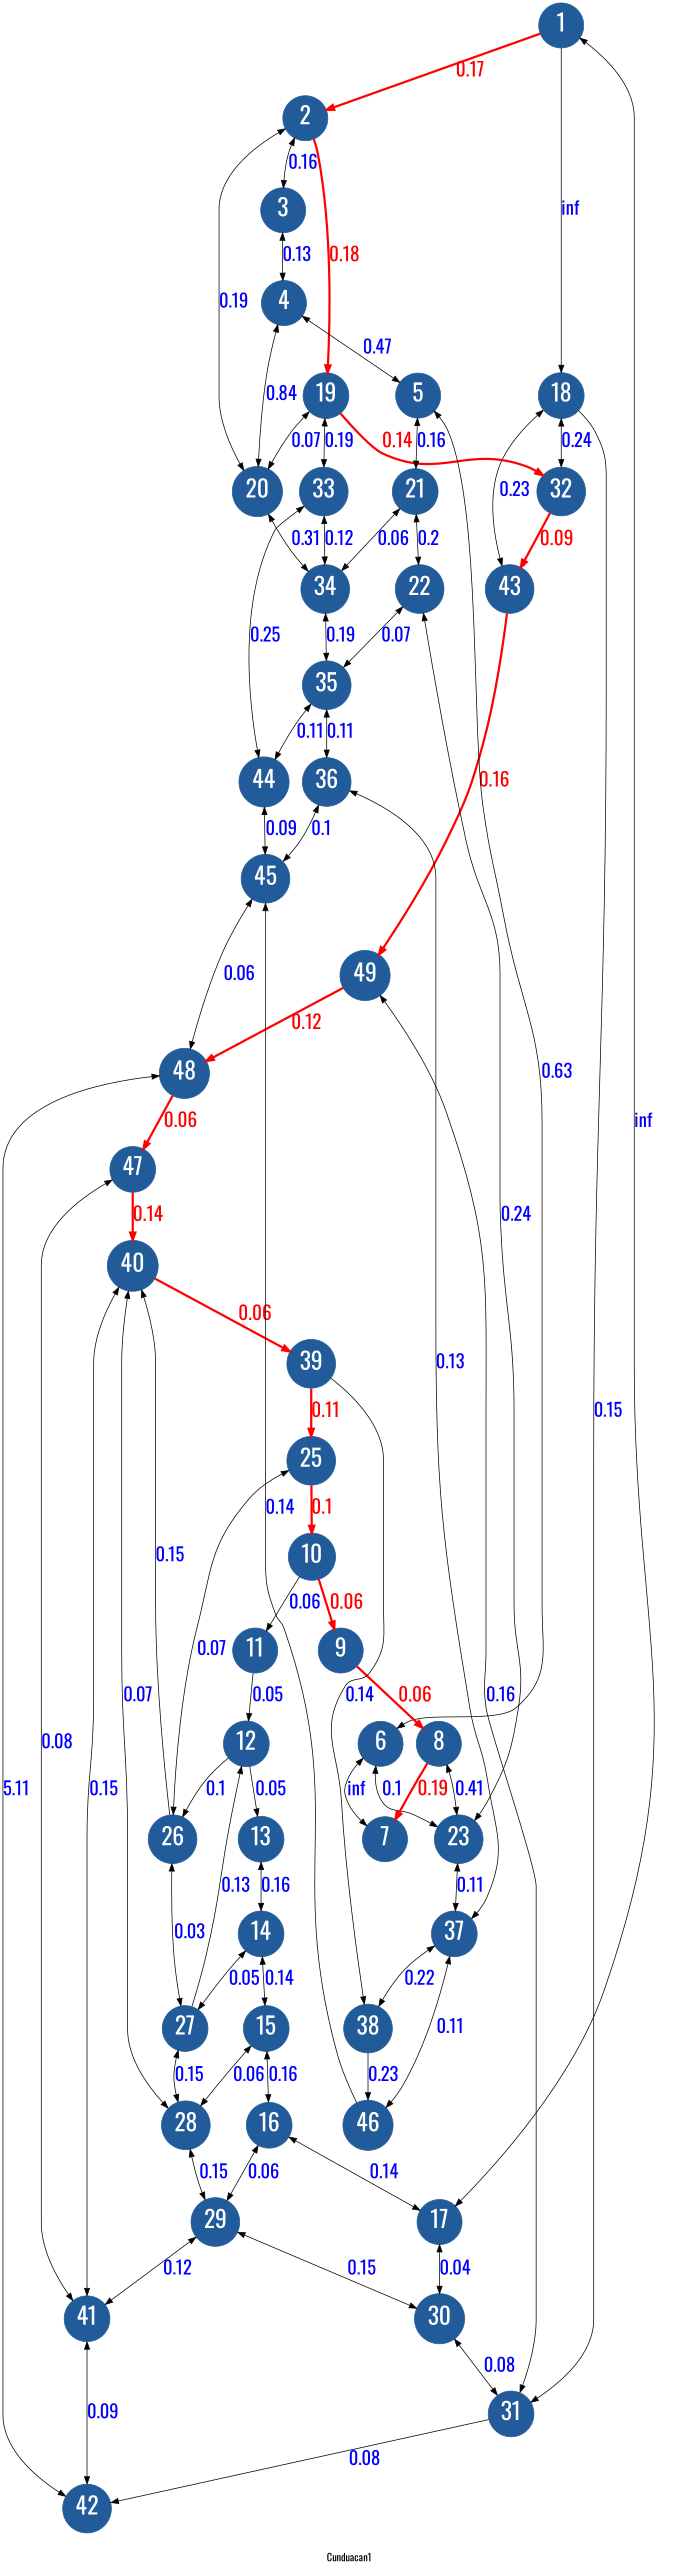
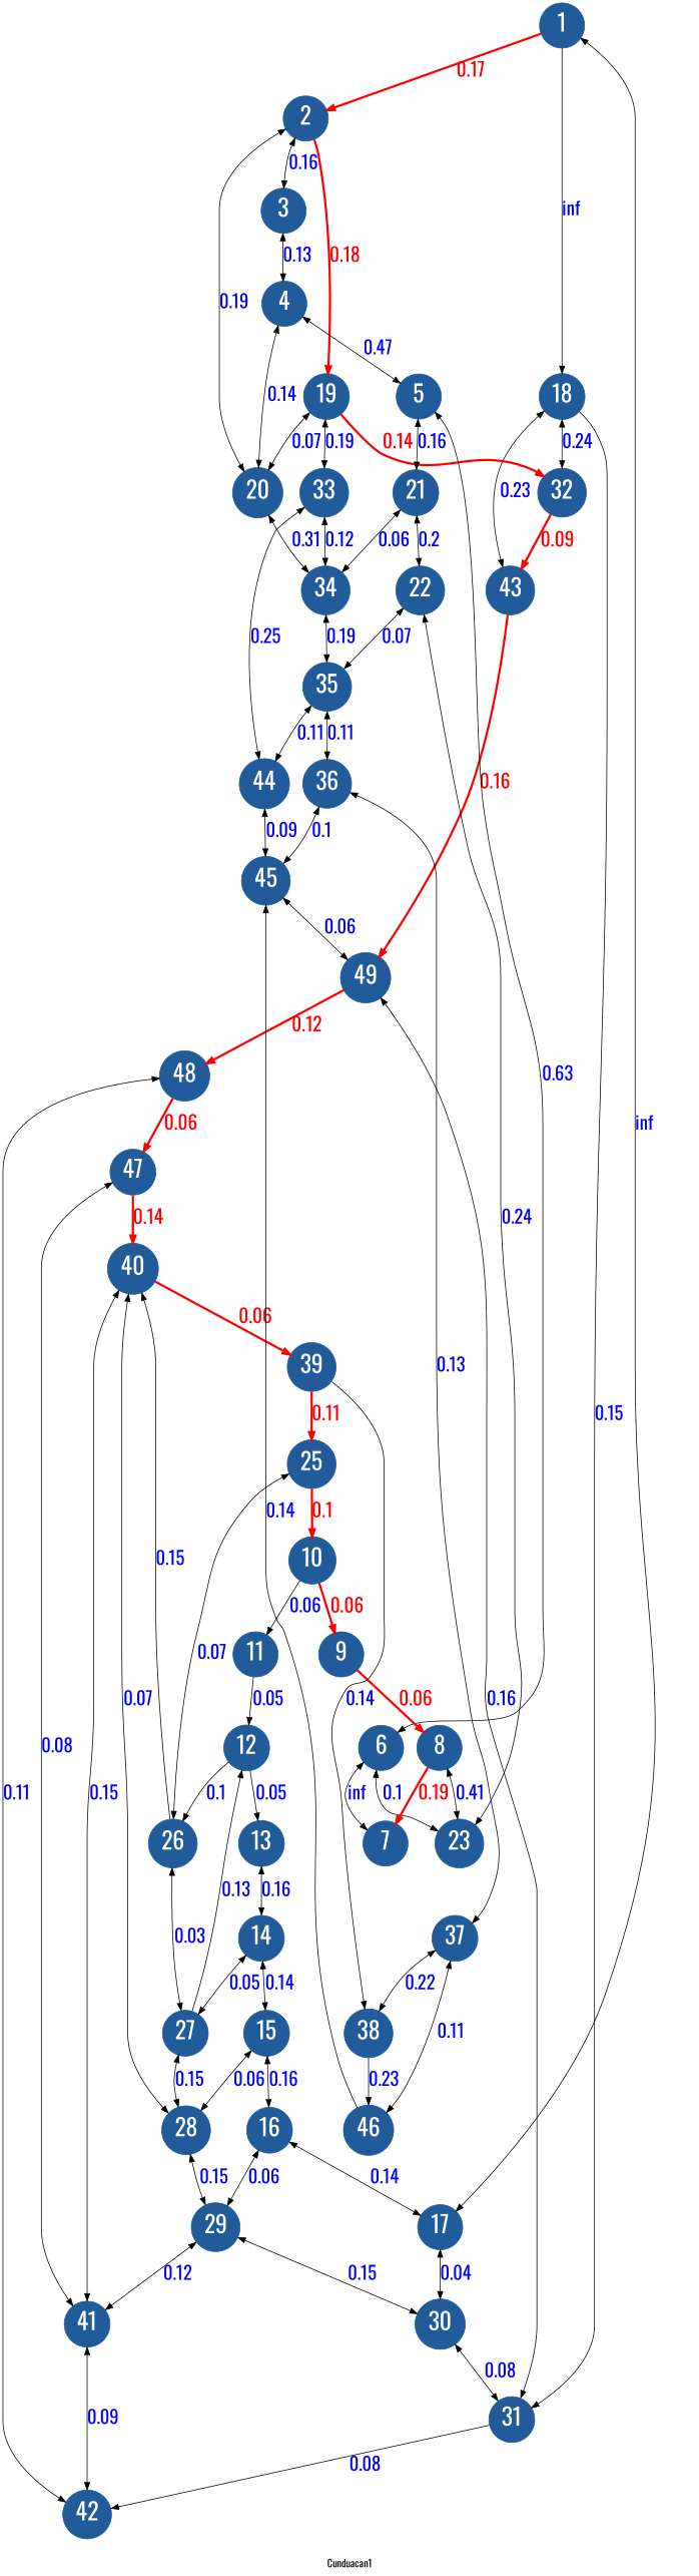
  digraph {
    fontname=Oswald
    label=Cunduacan1
    node [color="#215b99" fontcolor=white fontname=Oswald fontsize=32 shape=circle style=filled]
    edge [fontcolor=blue fontname=Oswald fontsize=25 dir=both]
    1 [width=0.5]
    2 [width=0.5]
    17 [width=0.5]
    18 [width=0.5]
    3 [width=0.5]
    19 [width=0.5]
    20 [width=0.5]
    30 [width=0.5]
    31 [width=0.5]
    32 [width=0.5]
    43 [width=0.5]
    4 [width=0.5]
    33 [width=0.5]
    34 [width=0.5]
    5 [width=0.5]
    6 [width=0.5]
    21 [width=0.5]
    7 [width=0.5]
    23 [width=0.5]
    22 [width=0.5]
    37 [width=0.5]
    8 [width=0.5]
    9 [width=0.5]
    10 [width=0.5]
    11 [width=0.5]
    12 [width=0.5]
    26 [width=0.5]
    13 [width=0.5]
    27 [width=0.5]
    40 [width=0.5]
    14 [width=0.5]
    15 [width=0.5]
    16 [width=0.5]
    28 [width=0.5]
    29 [width=0.5]
    41 [width=0.5]
    42 [width=0.5]
    49 [width=0.5]
    44 [width=0.5]
    35 [width=0.5]
    36 [width=0.5]
    38 [width=0.5]
    46 [width=0.5]
    25 [width=0.5]
    39 [width=0.5]
    47 [width=0.5]
    48 [width=0.5]
    45 [width=0.5]
    1 -> 2 [color=red fontcolor=red fontsize=26 label=0.17 penwidth=3.0 dir=""]
    1 -> 17 [label=inf]
    1 -> 18 [label=inf dir=""]
    2 -> 3 [label=0.16]
    2 -> 19 [color=red fontcolor=red fontsize=26 label=0.18 penwidth=3.0 dir=""]
    2 -> 20 [label=0.19]
    17 -> 30 [label=0.04]
    18 -> 31 [label=0.15 dir=""]
    18 -> 32 [label=0.24]
    18 -> 43 [label=0.23]
    3 -> 4 [label=0.13]
    19 -> 20 [label=0.07]
    19 -> 32 [color=red fontcolor=red fontsize=26 label=0.14 penwidth=3.0 dir=""]
    19 -> 33 [label=0.19]
    20 -> 34 [label=0.31]
    30 -> 31 [label=0.08]
    31 -> 42 [label=0.08 dir=""]
    31 -> 49 [label=0.16]
    32 -> 43 [color=red fontcolor=red fontsize=26 label=0.09 penwidth=3.0 dir=""]
    43 -> 49 [color=red fontcolor=red fontsize=26 label=0.16 penwidth=3.0 dir=""]
-   4 -> 20 [label=0.84]
+   4 -> 20 [label=0.14]
    4 -> 5 [label=0.47]
    33 -> 34 [label=0.12]
    33 -> 44 [label=0.25]
    34 -> 35 [label=0.19]
    5 -> 6 [label=0.63]
    5 -> 21 [label=0.16]
    6 -> 7 [label=inf]
    6 -> 23 [label=0.1]
    21 -> 34 [label=0.06]
    21 -> 22 [label=0.2]
-   23 -> 37 [label=0.11]
    22 -> 23 [label=0.24]
    22 -> 35 [label=0.07]
    37 -> 38 [label=0.22]
    37 -> 46 [label=0.11]
    8 -> 7 [color=red fontcolor=red fontsize=26 label=0.19 penwidth=3.0 dir=""]
    8 -> 23 [label=0.41]
    9 -> 8 [color=red fontcolor=red fontsize=26 label=0.06 penwidth=3.0 dir=""]
    10 -> 9 [color=red fontcolor=red fontsize=26 label=0.06 penwidth=3.0 dir=""]
    10 -> 11 [label=0.06 dir=""]
    11 -> 12 [label=0.05 dir=""]
    12 -> 26 [label=0.1 dir=""]
    12 -> 13 [label=0.05 dir=""]
    26 -> 27 [label=0.03]
    26 -> 40 [label=0.15 dir=""]
    13 -> 14 [label=0.16]
    27 -> 12 [label=0.13 dir=""]
    27 -> 28 [label=0.15]
    40 -> 41 [label=0.15]
    40 -> 39 [color=red fontcolor=red fontsize=26 label=0.06 penwidth=3.0 dir=""]
    14 -> 27 [label=0.05]
    14 -> 15 [label=0.14]
    15 -> 16 [label=0.16]
    15 -> 28 [label=0.06]
    16 -> 17 [label=0.14]
    16 -> 29 [label=0.06]
    28 -> 40 [label=0.07]
    28 -> 29 [label=0.15]
    29 -> 30 [label=0.15]
    29 -> 41 [label=0.12]
    41 -> 42 [label=0.09]
    41 -> 47 [label=0.08]
-   42 -> 48 [label=5.11]
+   42 -> 48 [label=0.11]
    49 -> 48 [color=red fontcolor=red fontsize=26 label=0.12 penwidth=3.0 dir=""]
    44 -> 45 [label=0.09]
    35 -> 44 [label=0.11]
    35 -> 36 [label=0.11]
    36 -> 37 [label=0.13]
    36 -> 45 [label=0.1]
    38 -> 46 [label=0.23 dir=""]
    46 -> 45 [label=0.14 dir=""]
    25 -> 10 [color=red fontcolor=red fontsize=26 label=0.1 penwidth=3.0 dir=""]
    25 -> 26 [label=0.07]
    39 -> 38 [label=0.14 dir=""]
    39 -> 25 [color=red fontcolor=red fontsize=26 label=0.11 penwidth=3.0 dir=""]
    47 -> 40 [color=red fontcolor=red fontsize=26 label=0.14 penwidth=3.0 dir=""]
    48 -> 47 [color=red fontcolor=red fontsize=26 label=0.06 penwidth=3.0 dir=""]
-   45 -> 48 [label=0.06]
+   45 -> 49 [label=0.06]
  }
